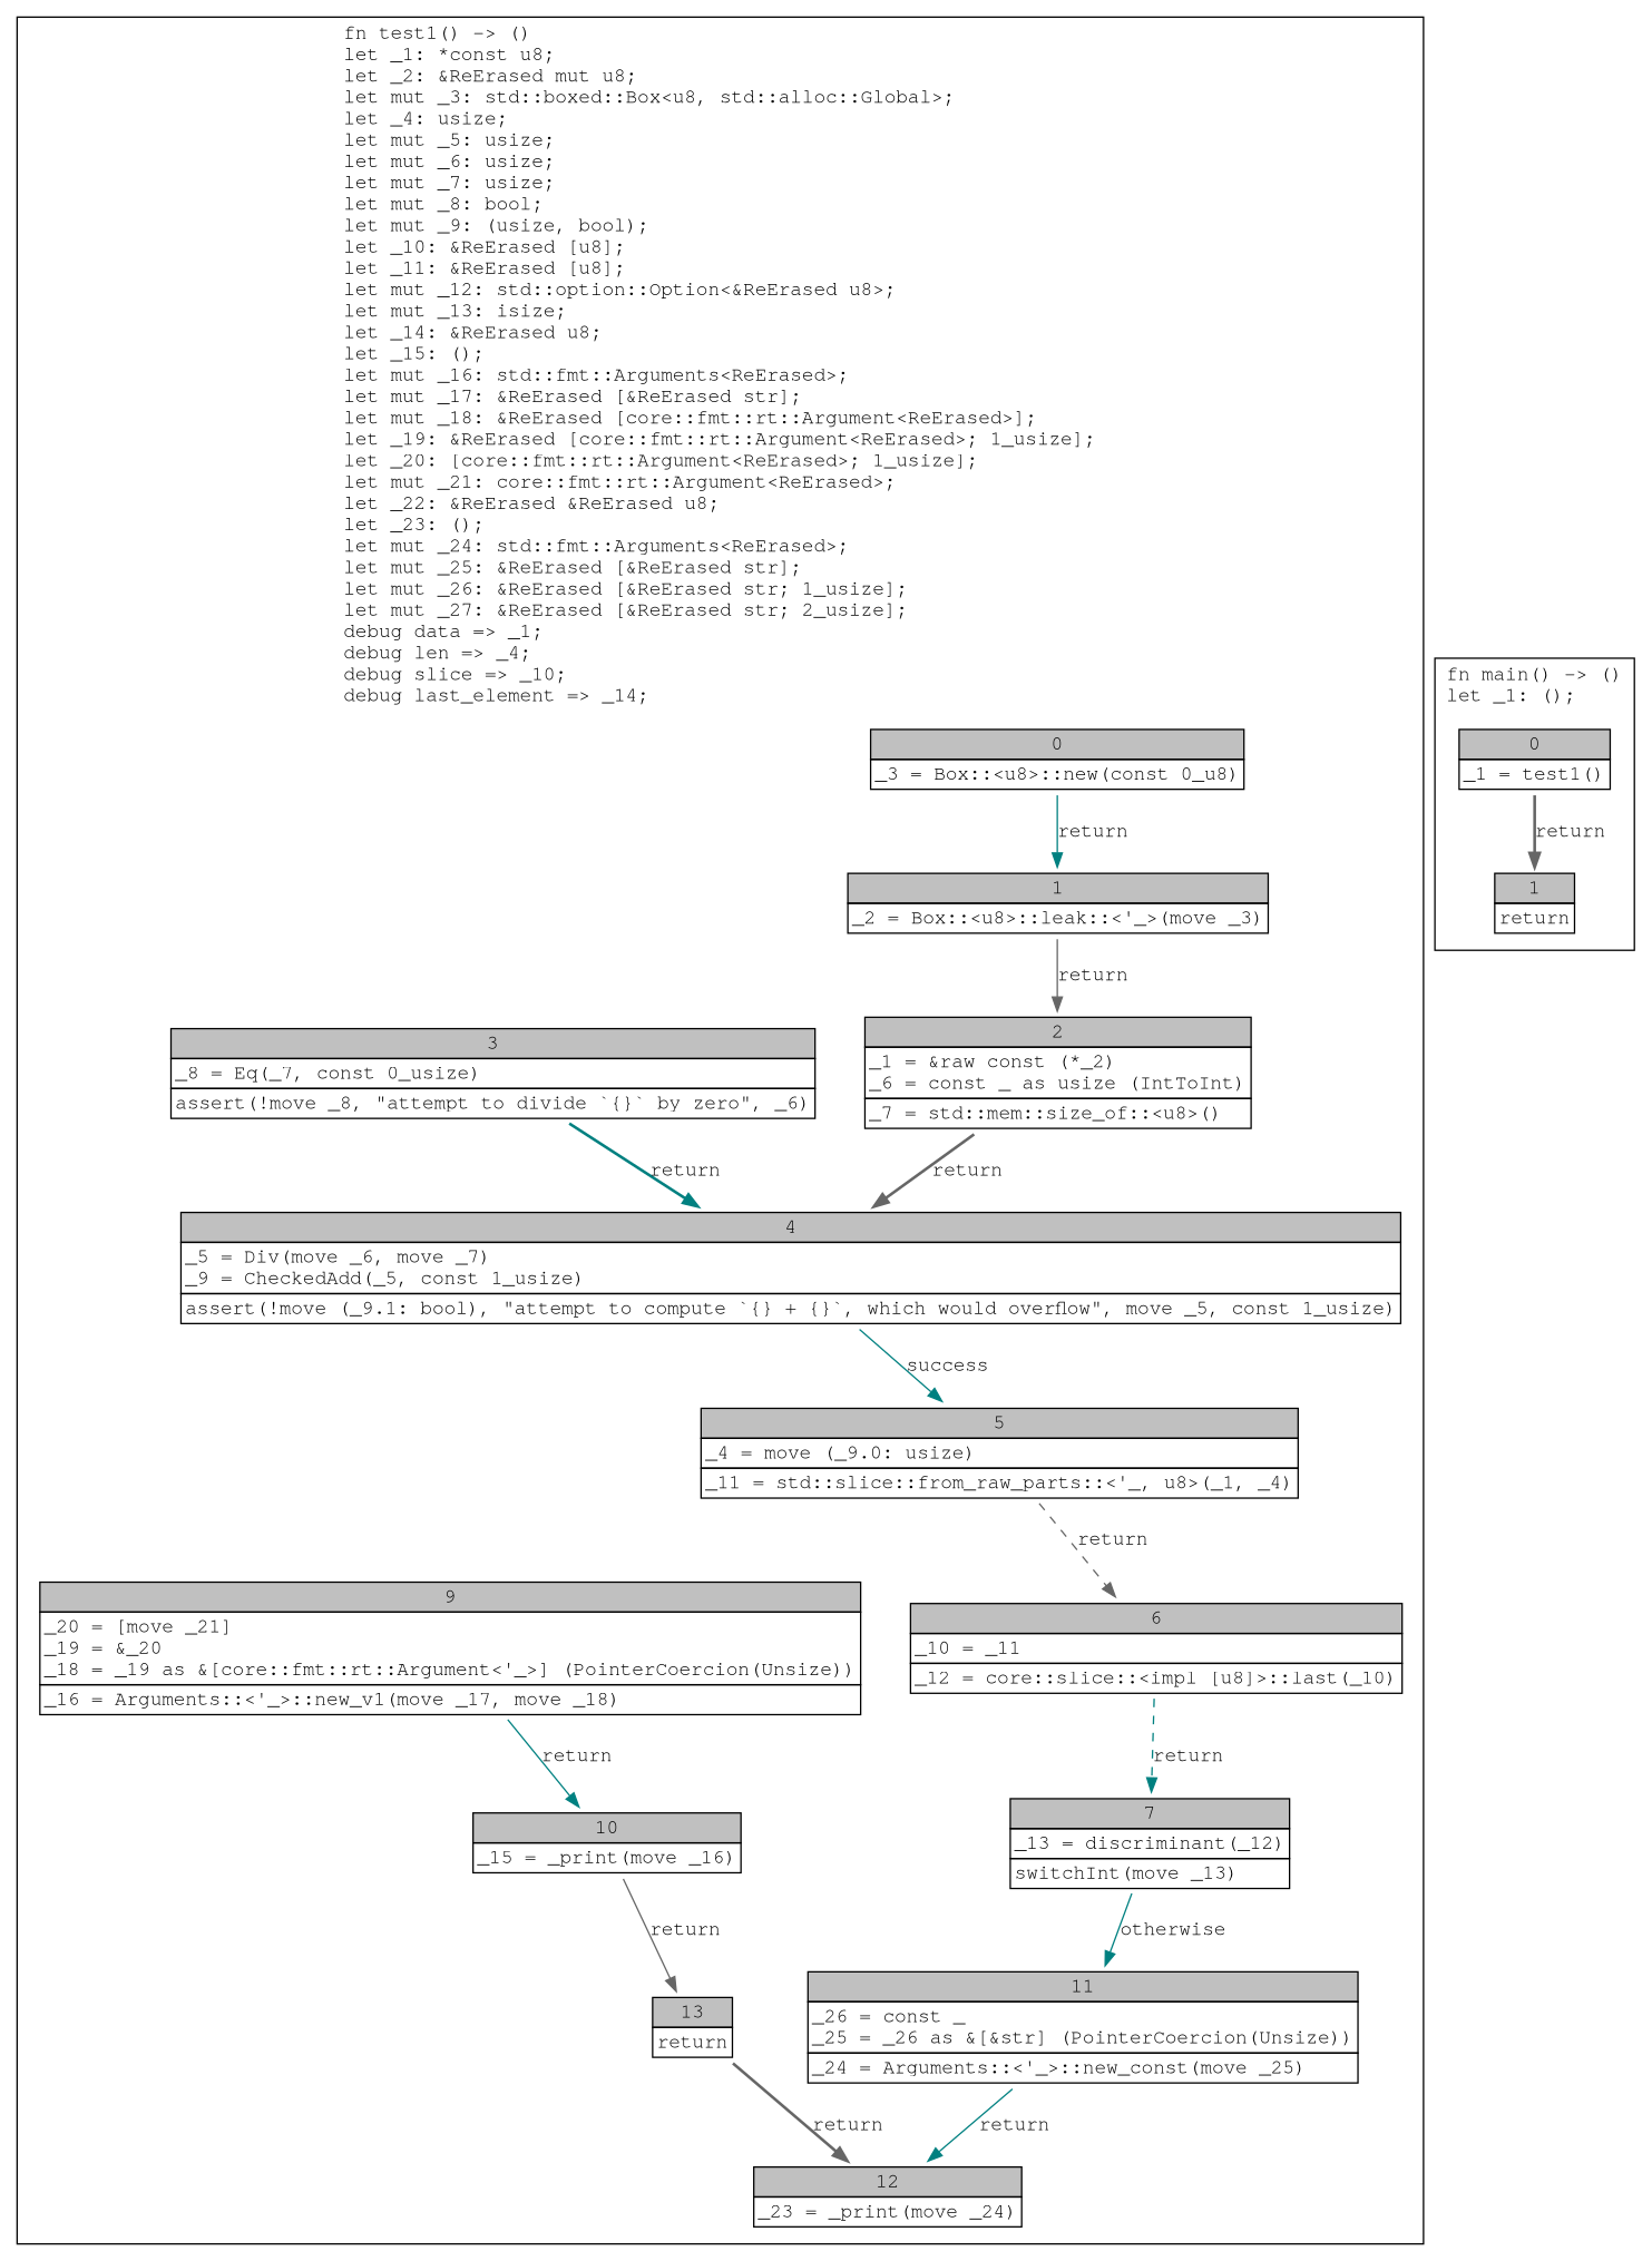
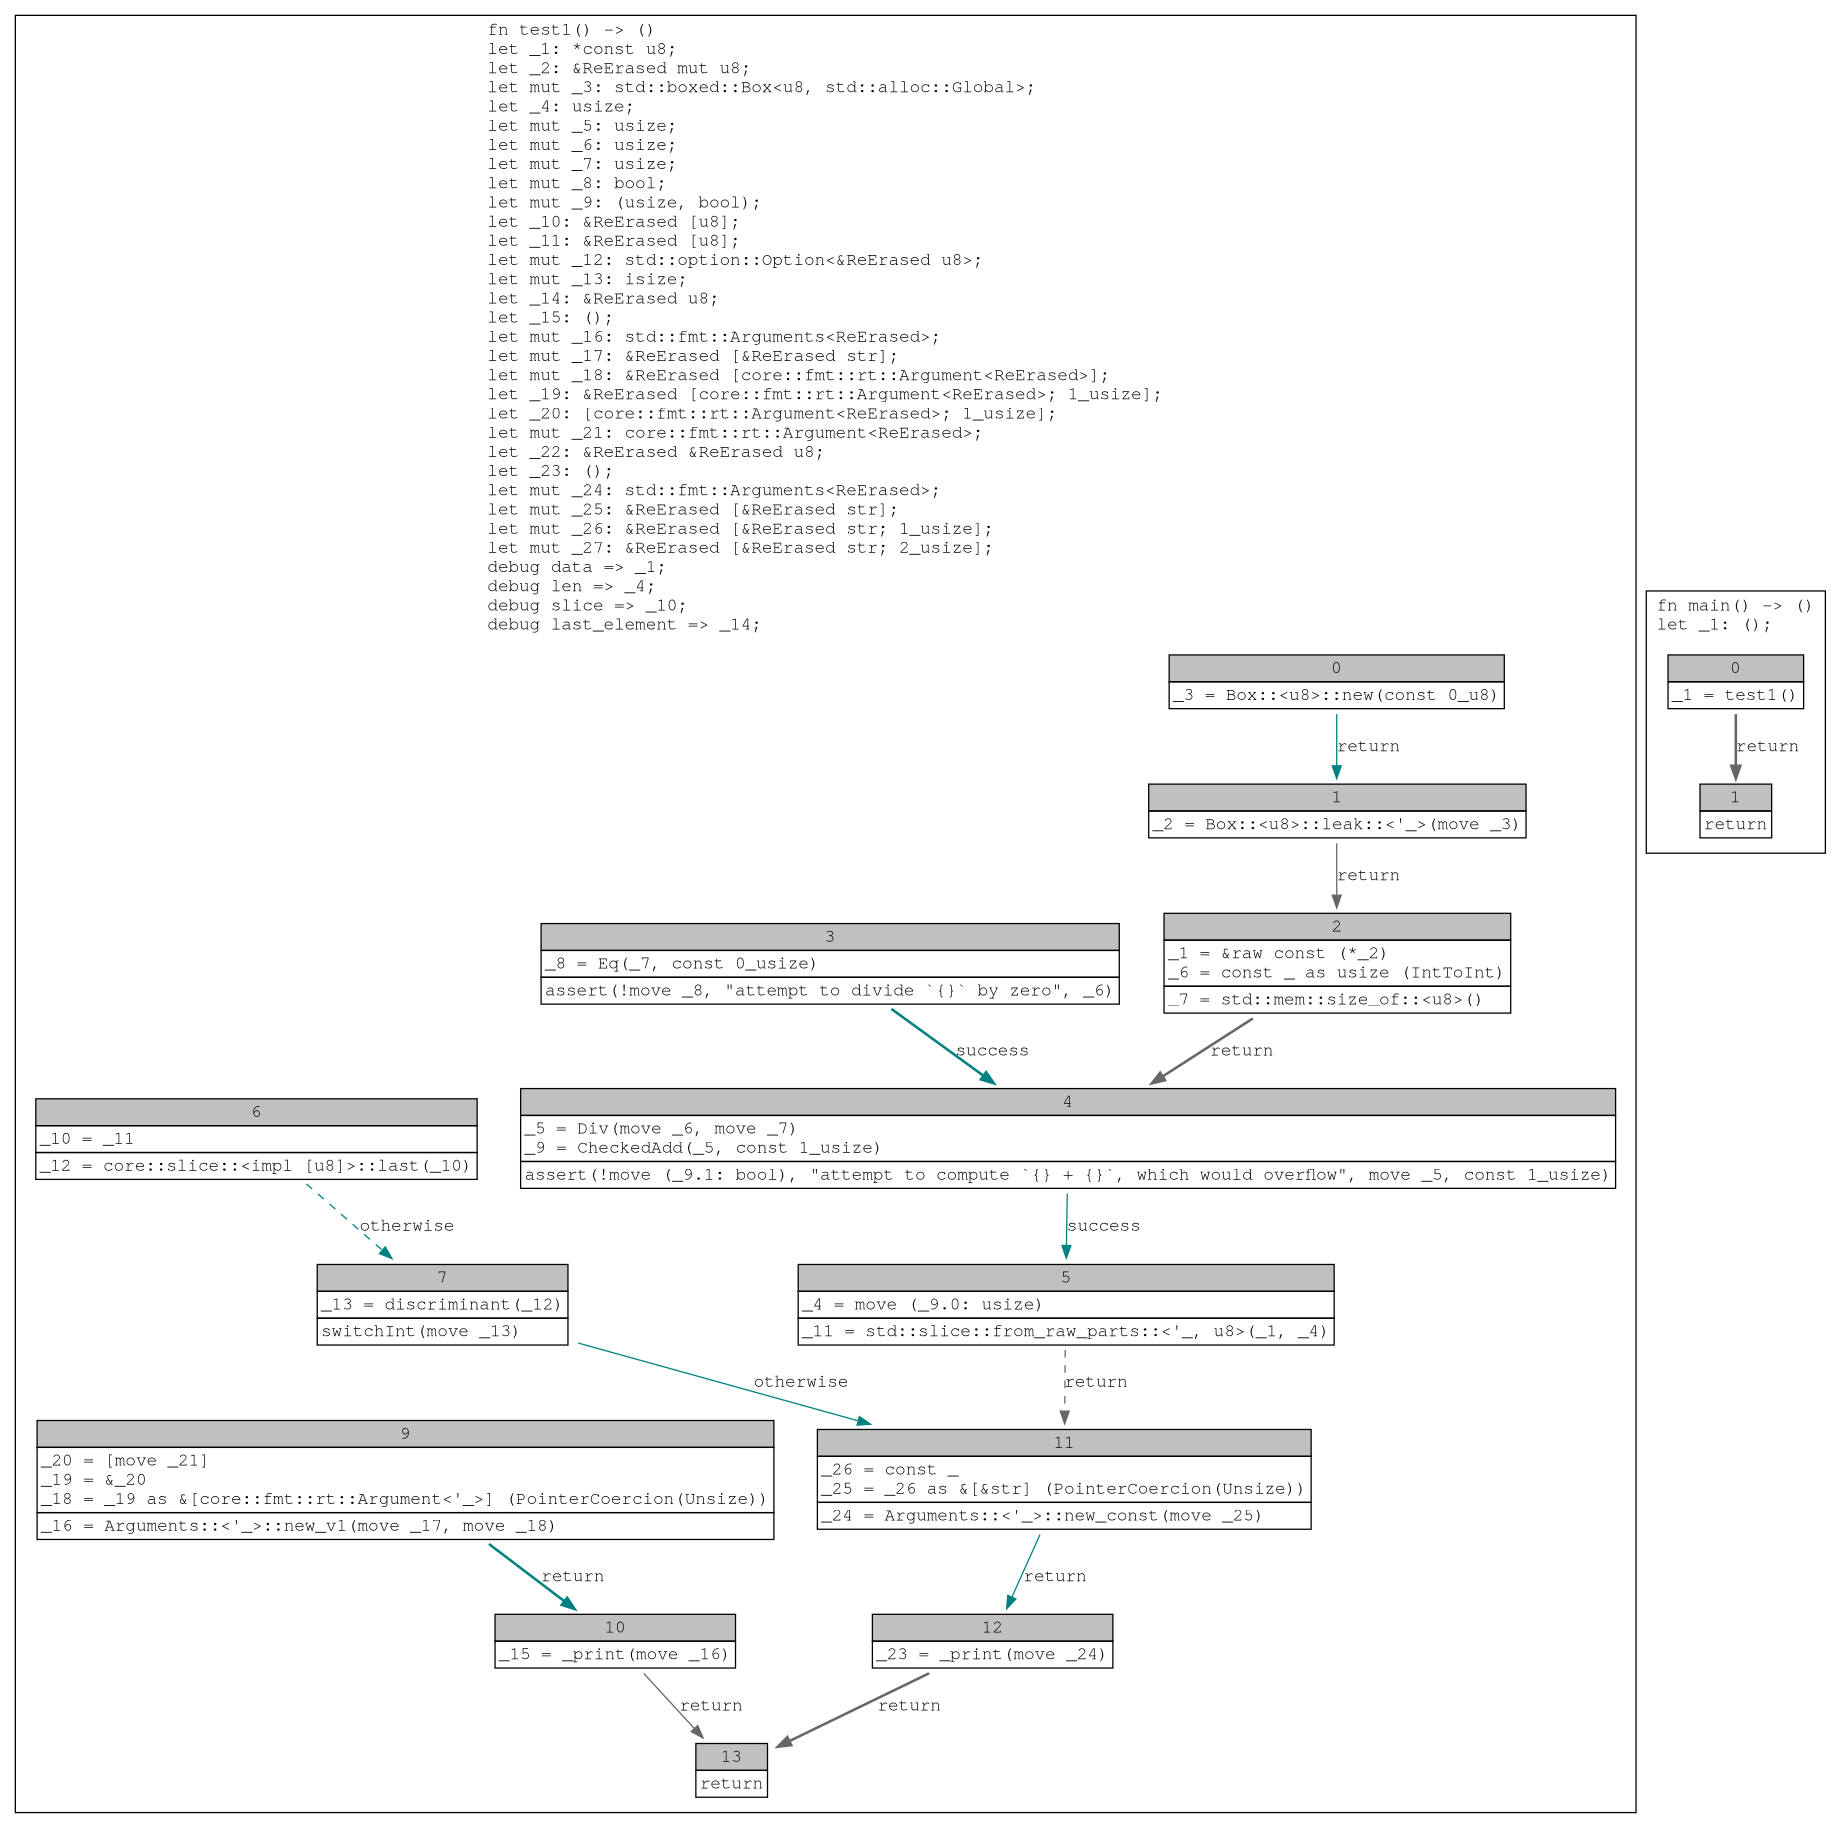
  digraph {
    node [fontname="Courier, monospace" shape=none]
    edge [color=teal fontname="Courier, monospace" style=solid]
    n1 [label=<<table border="0" cellborder="1" cellspacing="0"><tr><td bgcolor="gray" align="center" colspan="1">0</td></tr><tr><td align="left">_3 = Box::&lt;u8&gt;::new(const 0_u8)</td></tr></table>>]
    n2 [label=<<table border="0" cellborder="1" cellspacing="0"><tr><td bgcolor="gray" align="center" colspan="1">1</td></tr><tr><td align="left">_2 = Box::&lt;u8&gt;::leak::&lt;'_&gt;(move _3)</td></tr></table>>]
    n3 [label=<<table border="0" cellborder="1" cellspacing="0"><tr><td bgcolor="gray" align="center" colspan="1">2</td></tr><tr><td align="left" balign="left">_1 = &amp;raw const (*_2)<br/>_6 = const _ as usize (IntToInt)<br/></td></tr><tr><td align="left">_7 = std::mem::size_of::&lt;u8&gt;()</td></tr></table>>]
    n4 [label=<<table border="0" cellborder="1" cellspacing="0"><tr><td bgcolor="gray" align="center" colspan="1">3</td></tr><tr><td align="left" balign="left">_8 = Eq(_7, const 0_usize)<br/></td></tr><tr><td align="left">assert(!move _8, &quot;attempt to divide `{}` by zero&quot;, _6)</td></tr></table>>]
    n5 [label=<<table border="0" cellborder="1" cellspacing="0"><tr><td bgcolor="gray" align="center" colspan="1">4</td></tr><tr><td align="left" balign="left">_5 = Div(move _6, move _7)<br/>_9 = CheckedAdd(_5, const 1_usize)<br/></td></tr><tr><td align="left">assert(!move (_9.1: bool), &quot;attempt to compute `{} + {}`, which would overflow&quot;, move _5, const 1_usize)</td></tr></table>>]
    n6 [label=<<table border="0" cellborder="1" cellspacing="0"><tr><td bgcolor="gray" align="center" colspan="1">5</td></tr><tr><td align="left" balign="left">_4 = move (_9.0: usize)<br/></td></tr><tr><td align="left">_11 = std::slice::from_raw_parts::&lt;'_, u8&gt;(_1, _4)</td></tr></table>>]
    n7 [label=<<table border="0" cellborder="1" cellspacing="0"><tr><td bgcolor="gray" align="center" colspan="1">6</td></tr><tr><td align="left" balign="left">_10 = _11<br/></td></tr><tr><td align="left">_12 = core::slice::&lt;impl [u8]&gt;::last(_10)</td></tr></table>>]
    n8 [label=<<table border="0" cellborder="1" cellspacing="0"><tr><td bgcolor="gray" align="center" colspan="1">7</td></tr><tr><td align="left" balign="left">_13 = discriminant(_12)<br/></td></tr><tr><td align="left">switchInt(move _13)</td></tr></table>>]
    n9 [label=<<table border="0" cellborder="1" cellspacing="0"><tr><td bgcolor="gray" align="center" colspan="1">11</td></tr><tr><td align="left" balign="left">_26 = const _<br/>_25 = _26 as &amp;[&amp;str] (PointerCoercion(Unsize))<br/></td></tr><tr><td align="left">_24 = Arguments::&lt;'_&gt;::new_const(move _25)</td></tr></table>>]
    n10 [label=<<table border="0" cellborder="1" cellspacing="0"><tr><td bgcolor="gray" align="center" colspan="1">9</td></tr><tr><td align="left" balign="left">_20 = [move _21]<br/>_19 = &amp;_20<br/>_18 = _19 as &amp;[core::fmt::rt::Argument&lt;'_&gt;] (PointerCoercion(Unsize))<br/></td></tr><tr><td align="left">_16 = Arguments::&lt;'_&gt;::new_v1(move _17, move _18)</td></tr></table>>]
    n11 [label=<<table border="0" cellborder="1" cellspacing="0"><tr><td bgcolor="gray" align="center" colspan="1">10</td></tr><tr><td align="left">_15 = _print(move _16)</td></tr></table>>]
    n12 [label=<<table border="0" cellborder="1" cellspacing="0"><tr><td bgcolor="gray" align="center" colspan="1">13</td></tr><tr><td align="left">return</td></tr></table>>]
    n13 [label=<<table border="0" cellborder="1" cellspacing="0"><tr><td bgcolor="gray" align="center" colspan="1">12</td></tr><tr><td align="left">_23 = _print(move _24)</td></tr></table>>]
    n14 [label=<<table border="0" cellborder="1" cellspacing="0"><tr><td bgcolor="gray" align="center" colspan="1">0</td></tr><tr><td align="left">_1 = test1()</td></tr></table>>]
    n15 [label=<<table border="0" cellborder="1" cellspacing="0"><tr><td bgcolor="gray" align="center" colspan="1">1</td></tr><tr><td align="left">return</td></tr></table>>]
    subgraph cluster_1 {
      fontname="Courier, monospace"
      label=<fn test1() -&gt; ()<br align="left"/>let _1: *const u8;<br align="left"/>let _2: &amp;ReErased mut u8;<br align="left"/>let mut _3: std::boxed::Box&lt;u8, std::alloc::Global&gt;;<br align="left"/>let _4: usize;<br align="left"/>let mut _5: usize;<br align="left"/>let mut _6: usize;<br align="left"/>let mut _7: usize;<br align="left"/>let mut _8: bool;<br align="left"/>let mut _9: (usize, bool);<br align="left"/>let _10: &amp;ReErased [u8];<br align="left"/>let _11: &amp;ReErased [u8];<br align="left"/>let mut _12: std::option::Option&lt;&amp;ReErased u8&gt;;<br align="left"/>let mut _13: isize;<br align="left"/>let _14: &amp;ReErased u8;<br align="left"/>let _15: ();<br align="left"/>let mut _16: std::fmt::Arguments&lt;ReErased&gt;;<br align="left"/>let mut _17: &amp;ReErased [&amp;ReErased str];<br align="left"/>let mut _18: &amp;ReErased [core::fmt::rt::Argument&lt;ReErased&gt;];<br align="left"/>let _19: &amp;ReErased [core::fmt::rt::Argument&lt;ReErased&gt;; 1_usize];<br align="left"/>let _20: [core::fmt::rt::Argument&lt;ReErased&gt;; 1_usize];<br align="left"/>let mut _21: core::fmt::rt::Argument&lt;ReErased&gt;;<br align="left"/>let _22: &amp;ReErased &amp;ReErased u8;<br align="left"/>let _23: ();<br align="left"/>let mut _24: std::fmt::Arguments&lt;ReErased&gt;;<br align="left"/>let mut _25: &amp;ReErased [&amp;ReErased str];<br align="left"/>let mut _26: &amp;ReErased [&amp;ReErased str; 1_usize];<br align="left"/>let mut _27: &amp;ReErased [&amp;ReErased str; 2_usize];<br align="left"/>debug data =&gt; _1;<br align="left"/>debug len =&gt; _4;<br align="left"/>debug slice =&gt; _10;<br align="left"/>debug last_element =&gt; _14;<br align="left"/>>
      n1
      n2
      n3
      n4
      n5
      n6
      n7
      n8
      n9
      n10
      n11
      n12
      n13
    }
    subgraph cluster_2 {
      fontname="Courier, monospace"
      label=<fn main() -&gt; ()<br align="left"/>let _1: ();<br align="left"/>>
      n14
      n15
    }
    n1 -> n2 [label=return]
    n2 -> n3 [color=gray40 label=return]
    n3 -> n5 [color=gray40 label=return style=bold]
-   n4 -> n5 [label=return style=bold]
+   n4 -> n5 [label=success style=bold]
    n5 -> n6 [label=success]
-   n6 -> n7 [color=gray40 label=return style=dashed]
-   n7 -> n8 [label=return style=dashed]
+   n6 -> n9 [color=gray40 label=return style=dashed]
+   n7 -> n8 [label=otherwise style=dashed]
    n8 -> n9 [label=otherwise]
    n9 -> n13 [label=return]
-   n10 -> n11 [label=return]
+   n10 -> n11 [label=return style=bold]
    n11 -> n12 [color=gray40 label=return]
-   n12 -> n13 [color=gray40 label=return style=bold]
+   n13 -> n12 [color=gray40 label=return style=bold]
    n14 -> n15 [color=gray40 label=return style=bold]
  }
